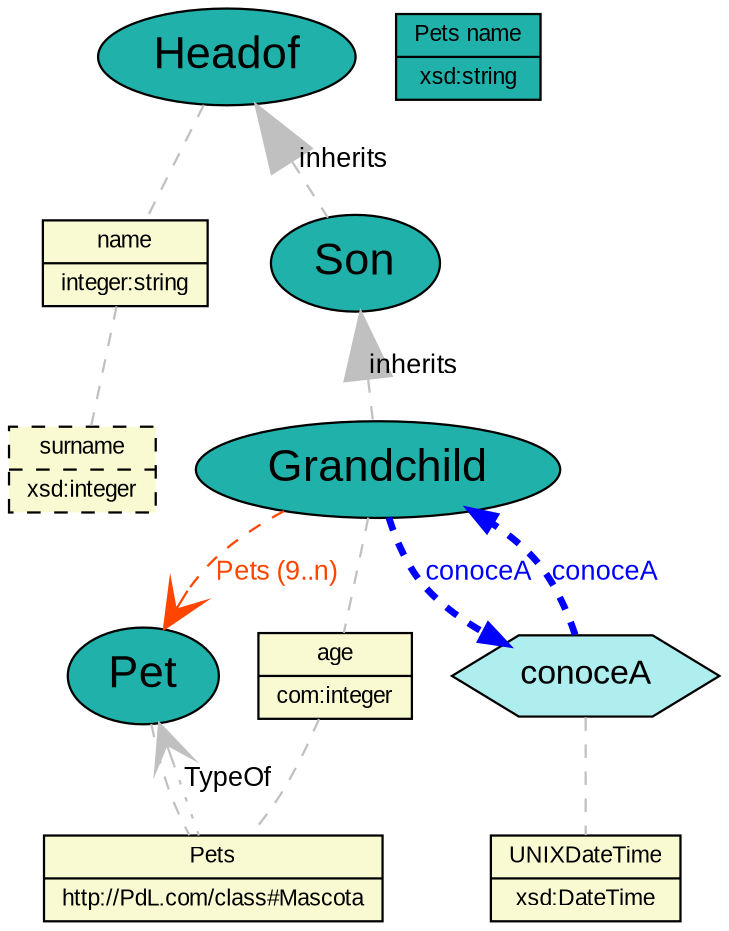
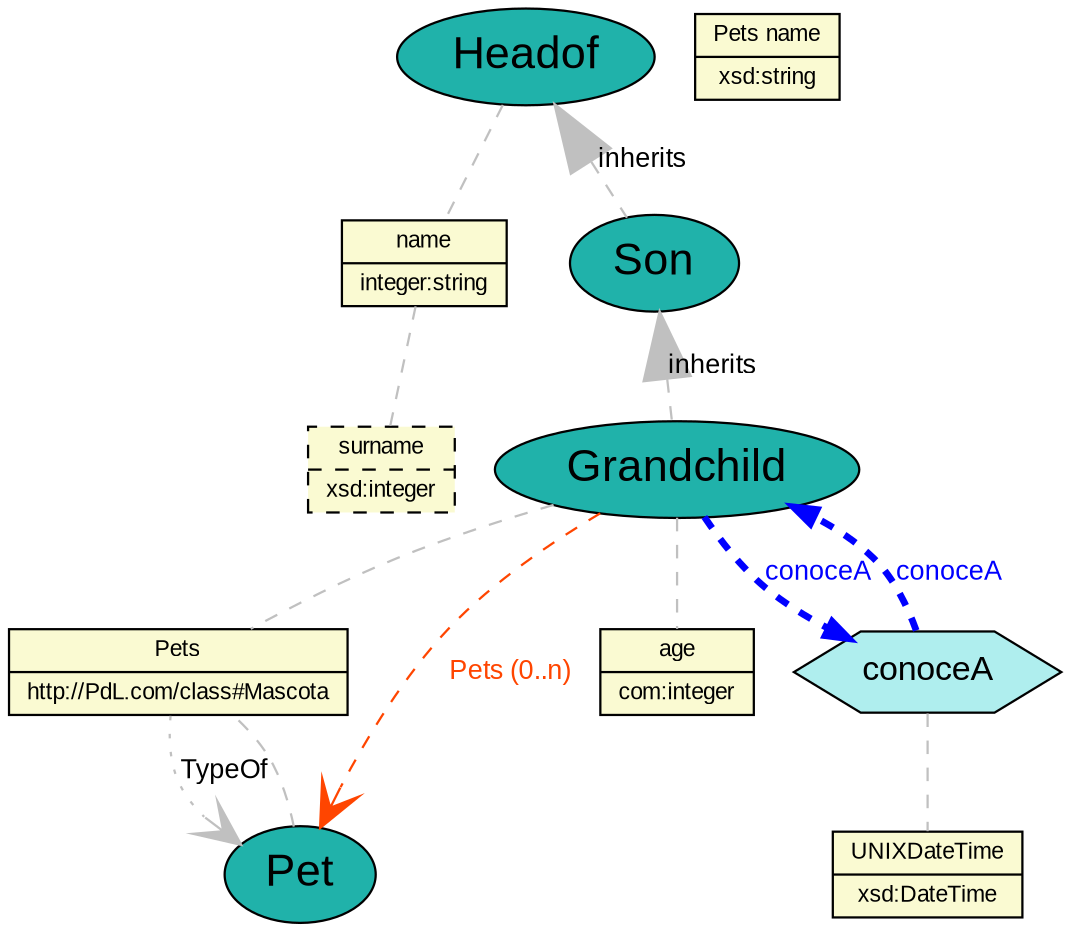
  graph {
    node [fillcolor=lightgoldenrodyellow fontname=Arial fontsize=10 shape=record style=filled]
    edge [color=grey fontname=Arial fontsize=12 style=dashed]
    n1 [label="{surname|xsd:integer}" style="filled,dashed"]
    n2 [label="{Pets|http://PdL.com/class#Mascota}"]
    n3 [fillcolor=lightseagreen fontsize=20 label=Pet shape=ellipse]
-   n4 [fillcolor=lightseagreen label="{Pets name|xsd:string}"]
+   n4 [label="{Pets name|xsd:string}"]
    n5 [label="{name|integer:string}"]
    n6 [label="{age|com:integer}"]
    n7 [label="{UNIXDateTime|xsd:DateTime}"]
    n8 [fillcolor=lightseagreen fontsize=20 label=Son shape=ellipse]
    n9 [fillcolor=lightseagreen fontsize=20 label=Grandchild shape=ellipse]
    n10 [fillcolor=paleturquoise fontsize=15 label=conoceA shape=hexagon]
    n11 [fillcolor=lightseagreen fontsize=20 label=Headof shape=ellipse]
    n2 -- n3 [arrowhead=vee arrowsize=2 dir=forward label=TypeOf style=dotted]
    n3 -- n2
    n5 -- n1
    n8 -- n9 [arrowhead=normal arrowsize=3 dir=back label=inherits]
-   n6 -- n2
-   n9 -- n3 [arrowhead=vee arrowsize=2 color=orangered dir=forward fontcolor=orangered label="Pets (9..n) "]
+   n9 -- n2
+   n9 -- n3 [arrowhead=vee arrowsize=2 color=orangered dir=forward fontcolor=orangered label="Pets (0..n) "]
    n9 -- n6
    n9 -- n10 [arrowhead=normal color=blue dir=forward fontcolor=blue label=conoceA penwidth=3]
    n10 -- n7
    n10 -- n9 [arrowhead=normal color=blue dir=forward fontcolor=blue label=conoceA penwidth=3]
    n11 -- n5
    n11 -- n8 [arrowhead=normal arrowsize=3 dir=back label=inherits]
  }
